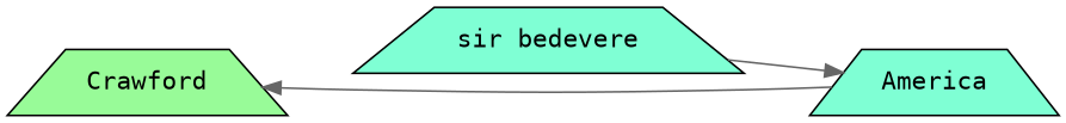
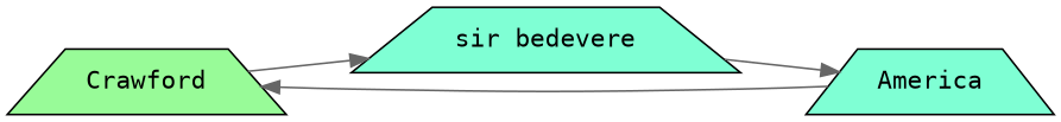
  digraph {
    fontname="DejaVu Sans Mono"
    rankdir=LR
    node [fillcolor=aquamarine fontname="DejaVu Sans Mono" shape=trapezium style=filled]
    edge [color=gray40 fontname="DejaVu Sans Mono" style=solid]
    n1 [fillcolor=palegreen label=Crawford]
    n2 [label="sir bedevere"]
    n3 [label=America]
+   n1 -> n2
    n2 -> n3
    n3 -> n1
  }
